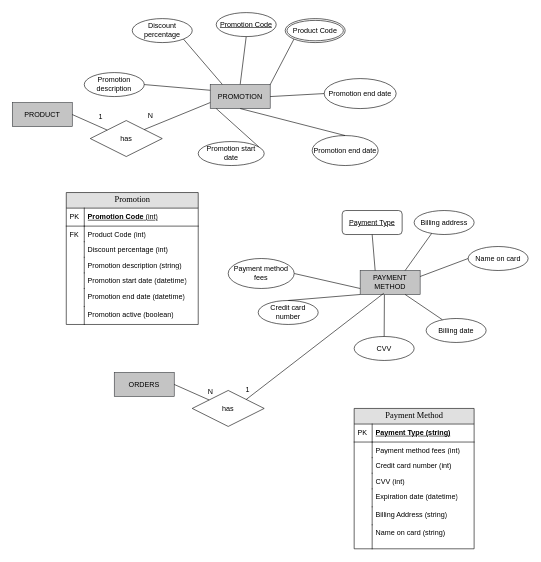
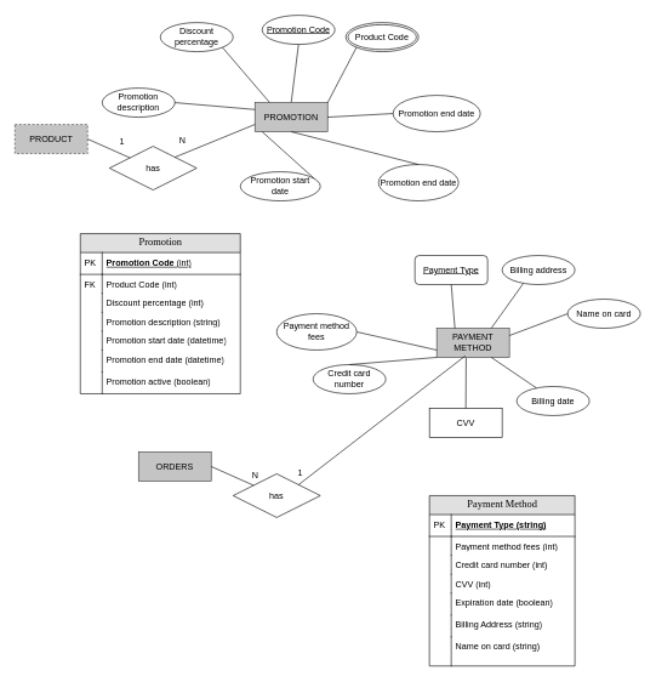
  <mxCell id="0" />
  <mxCell id="1" parent="0" />
  <mxCell id="2" value="PROMOTION" style="whiteSpace=wrap;html=1;align=center;fillColor=#C4C4C4;strokeColor=#36393d;" vertex="1" parent="1"><mxGeometry x="350" y="140" width="100" height="40" as="geometry" /></mxCell>
  <mxCell id="3" value="Promotion Code" style="ellipse;whiteSpace=wrap;html=1;align=center;fontStyle=4;" vertex="1" parent="1"><mxGeometry x="360" y="20" width="100" height="40" as="geometry" /></mxCell>
  <mxCell id="4" value="Promotion description" style="ellipse;whiteSpace=wrap;html=1;align=center;" vertex="1" parent="1"><mxGeometry x="140" y="120" width="100" height="40" as="geometry" /></mxCell>
  <mxCell id="5" value="Promotion start date" style="ellipse;whiteSpace=wrap;html=1;align=center;" vertex="1" parent="1"><mxGeometry x="330" y="235" width="110" height="40" as="geometry" /></mxCell>
  <mxCell id="6" value="Promotion end date" style="ellipse;whiteSpace=wrap;html=1;align=center;" vertex="1" parent="1"><mxGeometry x="520" y="225" width="110" height="50" as="geometry" /></mxCell>
  <mxCell id="7" value="Discount percentage" style="ellipse;whiteSpace=wrap;html=1;align=center;fontStyle=0;" vertex="1" parent="1"><mxGeometry x="220" y="30" width="100" height="40" as="geometry" /></mxCell>
  <mxCell id="8" value="" style="endArrow=none;html=1;rounded=0;entryX=0;entryY=1;entryDx=0;entryDy=0;" edge="1" parent="1" target="16"><mxGeometry relative="1" as="geometry"><mxPoint x="450" y="140" as="sourcePoint" /><mxPoint x="521" y="135" as="targetPoint" /></mxGeometry></mxCell>
  <mxCell id="9" value="" style="endArrow=none;html=1;rounded=0;entryX=0.5;entryY=0;entryDx=0;entryDy=0;exitX=0.5;exitY=1;exitDx=0;exitDy=0;" edge="1" parent="1" source="2" target="6"><mxGeometry relative="1" as="geometry"><mxPoint x="420" y="139.5" as="sourcePoint" /><mxPoint x="480" y="110" as="targetPoint" /></mxGeometry></mxCell>
  <mxCell id="10" value="" style="endArrow=none;html=1;rounded=0;entryX=0.5;entryY=1;entryDx=0;entryDy=0;" edge="1" parent="1" target="3"><mxGeometry relative="1" as="geometry"><mxPoint x="400" y="139.5" as="sourcePoint" /><mxPoint x="560" y="139.5" as="targetPoint" /></mxGeometry></mxCell>
  <mxCell id="11" value="" style="endArrow=none;html=1;rounded=0;exitX=1;exitY=1;exitDx=0;exitDy=0;" edge="1" parent="1" source="7"><mxGeometry relative="1" as="geometry"><mxPoint x="210" y="139.5" as="sourcePoint" /><mxPoint x="370" y="139.5" as="targetPoint" /></mxGeometry></mxCell>
  <mxCell id="12" value="" style="endArrow=none;html=1;rounded=0;exitX=1;exitY=0.5;exitDx=0;exitDy=0;" edge="1" parent="1" source="4"><mxGeometry relative="1" as="geometry"><mxPoint x="190" y="149.5" as="sourcePoint" /><mxPoint x="350" y="149.5" as="targetPoint" /></mxGeometry></mxCell>
  <mxCell id="13" value="" style="endArrow=none;html=1;rounded=0;exitX=0.92;exitY=0.225;exitDx=0;exitDy=0;exitPerimeter=0;" edge="1" parent="1" source="5"><mxGeometry relative="1" as="geometry"><mxPoint x="200" y="180" as="sourcePoint" /><mxPoint x="360" y="180" as="targetPoint" /></mxGeometry></mxCell>
  <mxCell id="14" value="PAYMENT METHOD" style="whiteSpace=wrap;html=1;align=center;fillColor=#C4C4C4;strokeColor=#36393d;" vertex="1" parent="1"><mxGeometry x="600" y="450" width="100" height="40" as="geometry" /></mxCell>
  <mxCell id="15" value="has" style="shape=rhombus;perimeter=rhombusPerimeter;whiteSpace=wrap;html=1;align=center;" vertex="1" parent="1"><mxGeometry x="150" y="200" width="120" height="60" as="geometry" /></mxCell>
  <mxCell id="16" value="Product Code" style="ellipse;shape=doubleEllipse;margin=3;whiteSpace=wrap;html=1;align=center;" vertex="1" parent="1"><mxGeometry x="475" y="30" width="100" height="40" as="geometry" /></mxCell>
  <mxCell id="17" value="" style="endArrow=none;html=1;rounded=0;exitX=1;exitY=0;exitDx=0;exitDy=0;entryX=0;entryY=0.75;entryDx=0;entryDy=0;" edge="1" parent="1" source="15" target="2"><mxGeometry relative="1" as="geometry"><mxPoint x="473" y="246" as="sourcePoint" /><mxPoint x="430" y="180" as="targetPoint" /></mxGeometry></mxCell>
  <mxCell id="18" value="&lt;u&gt;Payment Type&lt;/u&gt;" style="whiteSpace=wrap;html=1;align=center;rounded=1;" vertex="1" parent="1"><mxGeometry x="570" y="350" width="100" height="40" as="geometry" /></mxCell>
  <mxCell id="19" value="&lt;span&gt;Billing address&lt;/span&gt;" style="ellipse;whiteSpace=wrap;html=1;align=center;fontStyle=0" vertex="1" parent="1"><mxGeometry x="690" y="350" width="100" height="40" as="geometry" /></mxCell>
  <mxCell id="20" value="Name on card" style="ellipse;whiteSpace=wrap;html=1;align=center;fontStyle=0;" vertex="1" parent="1"><mxGeometry x="780" y="410" width="100" height="40" as="geometry" /></mxCell>
  <mxCell id="21" value="Billing date" style="ellipse;whiteSpace=wrap;html=1;align=center;fontStyle=0;" vertex="1" parent="1"><mxGeometry x="710" y="530" width="100" height="40" as="geometry" /></mxCell>
  <mxCell id="22" value="" style="endArrow=none;html=1;rounded=0;entryX=0.5;entryY=1;entryDx=0;entryDy=0;exitX=0.25;exitY=0;exitDx=0;exitDy=0;" edge="1" parent="1" source="14" target="18"><mxGeometry relative="1" as="geometry"><mxPoint x="570" y="310" as="sourcePoint" /><mxPoint x="740" y="309.5" as="targetPoint" /></mxGeometry></mxCell>
  <mxCell id="23" value="" style="endArrow=none;html=1;rounded=0;entryX=0.292;entryY=0.954;entryDx=0;entryDy=0;exitX=0.75;exitY=0;exitDx=0;exitDy=0;entryPerimeter=0;" edge="1" parent="1" source="14" target="19"><mxGeometry relative="1" as="geometry"><mxPoint x="620" y="309.5" as="sourcePoint" /><mxPoint x="780" y="309.5" as="targetPoint" /></mxGeometry></mxCell>
  <mxCell id="24" value="" style="endArrow=none;html=1;rounded=0;entryX=0;entryY=0.5;entryDx=0;entryDy=0;exitX=1;exitY=0.25;exitDx=0;exitDy=0;" edge="1" parent="1" source="14" target="20"><mxGeometry relative="1" as="geometry"><mxPoint x="630" y="329" as="sourcePoint" /><mxPoint x="790" y="329" as="targetPoint" /></mxGeometry></mxCell>
  <mxCell id="25" value="" style="endArrow=none;html=1;rounded=0;entryX=0.27;entryY=0.05;entryDx=0;entryDy=0;entryPerimeter=0;exitX=0.75;exitY=1;exitDx=0;exitDy=0;" edge="1" parent="1" source="14" target="21"><mxGeometry relative="1" as="geometry"><mxPoint x="590" y="350" as="sourcePoint" /><mxPoint x="750" y="350" as="targetPoint" /></mxGeometry></mxCell>
  <mxCell id="26" value="Promotion" style="swimlane;html=1;fontStyle=0;childLayout=stackLayout;horizontal=1;startSize=26;fillColor=#e0e0e0;horizontalStack=0;resizeParent=1;resizeLast=0;collapsible=1;marginBottom=0;swimlaneFillColor=#ffffff;align=center;rounded=0;shadow=0;comic=0;labelBackgroundColor=none;strokeWidth=1;fontFamily=Verdana;fontSize=14" vertex="1" parent="1"><mxGeometry x="110" y="320" width="220" height="220" as="geometry" /></mxCell>
  <mxCell id="27" value="Promotion Code&lt;span style=&quot;font-weight: normal;&quot;&gt;&amp;nbsp;(int)&lt;/span&gt;" style="shape=partialRectangle;top=0;left=0;right=0;bottom=1;html=1;align=left;verticalAlign=middle;fillColor=none;spacingLeft=34;spacingRight=4;whiteSpace=wrap;overflow=hidden;rotatable=0;points=[[0,0.5],[1,0.5]];portConstraint=eastwest;dropTarget=0;fontStyle=5;" vertex="1" parent="26"><mxGeometry y="26" width="220" height="30" as="geometry" /></mxCell>
  <mxCell id="28" value="PK" style="shape=partialRectangle;top=0;left=0;bottom=0;html=1;fillColor=none;align=left;verticalAlign=middle;spacingLeft=4;spacingRight=4;whiteSpace=wrap;overflow=hidden;rotatable=0;points=[];portConstraint=eastwest;part=1;" vertex="1" connectable="0" parent="27"><mxGeometry width="30" height="30" as="geometry" /></mxCell>
  <mxCell id="29" value="Product Code (int)" style="shape=partialRectangle;top=0;left=0;right=0;bottom=0;html=1;align=left;verticalAlign=top;fillColor=none;spacingLeft=34;spacingRight=4;whiteSpace=wrap;overflow=hidden;rotatable=0;points=[[0,0.5],[1,0.5]];portConstraint=eastwest;dropTarget=0;" vertex="1" parent="26"><mxGeometry y="56" width="220" height="26" as="geometry" /></mxCell>
  <mxCell id="30" value="FK" style="shape=partialRectangle;top=0;left=0;bottom=0;html=1;fillColor=none;align=left;verticalAlign=top;spacingLeft=4;spacingRight=4;whiteSpace=wrap;overflow=hidden;rotatable=0;points=[];portConstraint=eastwest;part=1;" vertex="1" connectable="0" parent="29"><mxGeometry width="30" height="26" as="geometry" /></mxCell>
  <mxCell id="31" value="Discount percentage (int)" style="shape=partialRectangle;top=0;left=0;right=0;bottom=0;html=1;align=left;verticalAlign=top;fillColor=none;spacingLeft=34;spacingRight=4;whiteSpace=wrap;overflow=hidden;rotatable=0;points=[[0,0.5],[1,0.5]];portConstraint=eastwest;dropTarget=0;" vertex="1" parent="26"><mxGeometry y="82" width="220" height="26" as="geometry" /></mxCell>
  <mxCell id="32" value="" style="shape=partialRectangle;top=0;left=0;bottom=0;html=1;fillColor=none;align=left;verticalAlign=top;spacingLeft=4;spacingRight=4;whiteSpace=wrap;overflow=hidden;rotatable=0;points=[];portConstraint=eastwest;part=1;" vertex="1" connectable="0" parent="31"><mxGeometry width="30" height="26" as="geometry" /></mxCell>
  <mxCell id="33" value="Promotion description (string)" style="shape=partialRectangle;top=0;left=0;right=0;bottom=0;html=1;align=left;verticalAlign=top;fillColor=none;spacingLeft=34;spacingRight=4;whiteSpace=wrap;overflow=hidden;rotatable=0;points=[[0,0.5],[1,0.5]];portConstraint=eastwest;dropTarget=0;" vertex="1" parent="26"><mxGeometry y="108" width="220" height="26" as="geometry" /></mxCell>
  <mxCell id="34" value="" style="shape=partialRectangle;top=0;left=0;bottom=0;html=1;fillColor=none;align=left;verticalAlign=top;spacingLeft=4;spacingRight=4;whiteSpace=wrap;overflow=hidden;rotatable=0;points=[];portConstraint=eastwest;part=1;" vertex="1" connectable="0" parent="33"><mxGeometry width="30" height="26" as="geometry" /></mxCell>
  <mxCell id="35" value="Promotion start date (datetime)" style="shape=partialRectangle;top=0;left=0;right=0;bottom=0;html=1;align=left;verticalAlign=top;fillColor=none;spacingLeft=34;spacingRight=4;whiteSpace=wrap;overflow=hidden;rotatable=0;points=[[0,0.5],[1,0.5]];portConstraint=eastwest;dropTarget=0;" vertex="1" parent="26"><mxGeometry y="134" width="220" height="26" as="geometry" /></mxCell>
  <mxCell id="36" value="" style="shape=partialRectangle;top=0;left=0;bottom=0;html=1;fillColor=none;align=left;verticalAlign=top;spacingLeft=4;spacingRight=4;whiteSpace=wrap;overflow=hidden;rotatable=0;points=[];portConstraint=eastwest;part=1;" vertex="1" connectable="0" parent="35"><mxGeometry width="30" height="26" as="geometry" /></mxCell>
  <mxCell id="37" value="Promotion end date (datetime)" style="shape=partialRectangle;top=0;left=0;right=0;bottom=0;html=1;align=left;verticalAlign=top;fillColor=none;spacingLeft=34;spacingRight=4;whiteSpace=wrap;overflow=hidden;rotatable=0;points=[[0,0.5],[1,0.5]];portConstraint=eastwest;dropTarget=0;" vertex="1" parent="26"><mxGeometry y="160" width="220" height="30" as="geometry" /></mxCell>
  <mxCell id="38" value="" style="shape=partialRectangle;top=0;left=0;bottom=0;html=1;fillColor=none;align=left;verticalAlign=top;spacingLeft=4;spacingRight=4;whiteSpace=wrap;overflow=hidden;rotatable=0;points=[];portConstraint=eastwest;part=1;" vertex="1" connectable="0" parent="37"><mxGeometry width="30" height="30.0" as="geometry" /></mxCell>
  <mxCell id="39" value="Promotion active (boolean)" style="shape=partialRectangle;top=0;left=0;right=0;bottom=0;html=1;align=left;verticalAlign=top;fillColor=none;spacingLeft=34;spacingRight=4;whiteSpace=wrap;overflow=hidden;rotatable=0;points=[[0,0.5],[1,0.5]];portConstraint=eastwest;dropTarget=0;" vertex="1" parent="26"><mxGeometry y="190" width="220" height="30" as="geometry" /></mxCell>
  <mxCell id="40" value="" style="shape=partialRectangle;top=0;left=0;bottom=0;html=1;fillColor=none;align=left;verticalAlign=top;spacingLeft=4;spacingRight=4;whiteSpace=wrap;overflow=hidden;rotatable=0;points=[];portConstraint=eastwest;part=1;" vertex="1" connectable="0" parent="39"><mxGeometry width="30" height="30.0" as="geometry" /></mxCell>
  <mxCell id="41" value="" style="endArrow=none;html=1;rounded=0;exitX=1;exitY=0.5;exitDx=0;exitDy=0;entryX=0;entryY=0.75;entryDx=0;entryDy=0;" edge="1" parent="1" source="44" target="14"><mxGeometry relative="1" as="geometry"><mxPoint x="232" y="209" as="sourcePoint" /><mxPoint x="290" y="180" as="targetPoint" /></mxGeometry></mxCell>
  <mxCell id="42" value="Credit card number" style="ellipse;whiteSpace=wrap;html=1;align=center;fontStyle=0;" vertex="1" parent="1"><mxGeometry x="430" y="500" width="100" height="40" as="geometry" /></mxCell>
  <mxCell id="43" value="" style="endArrow=none;html=1;rounded=0;entryX=0.5;entryY=0;entryDx=0;entryDy=0;exitX=0;exitY=1;exitDx=0;exitDy=0;" edge="1" parent="1" source="14" target="42"><mxGeometry relative="1" as="geometry"><mxPoint x="563" y="350" as="sourcePoint" /><mxPoint x="640" y="402" as="targetPoint" /></mxGeometry></mxCell>
  <mxCell id="44" value="Payment method fees" style="ellipse;whiteSpace=wrap;html=1;align=center;fontStyle=0;" vertex="1" parent="1"><mxGeometry x="380" y="430" width="110" height="50" as="geometry" /></mxCell>
- <mxCell id="45" value="CVV" style="ellipse;whiteSpace=wrap;html=1;align=center;fontStyle=0;" vertex="1" parent="1"><mxGeometry x="590" y="560" width="100" height="40" as="geometry" /></mxCell>
+ <mxCell id="45" value="CVV" style="whiteSpace=wrap;html=1;align=center;fontStyle=0;rounded=0;" vertex="1" parent="1"><mxGeometry x="590" y="560" width="100" height="40" as="geometry" /></mxCell>
  <mxCell id="46" value="" style="endArrow=none;html=1;rounded=0;entryX=0.5;entryY=0;entryDx=0;entryDy=0;exitX=0.404;exitY=1.013;exitDx=0;exitDy=0;exitPerimeter=0;" edge="1" parent="1" source="14" target="45"><mxGeometry relative="1" as="geometry"><mxPoint x="580" y="350" as="sourcePoint" /><mxPoint x="530" y="430" as="targetPoint" /></mxGeometry></mxCell>
  <mxCell id="47" value="Promotion end date" style="ellipse;whiteSpace=wrap;html=1;align=center;" vertex="1" parent="1"><mxGeometry x="540" y="130" width="120" height="50" as="geometry" /></mxCell>
  <mxCell id="48" value="" style="endArrow=none;html=1;rounded=0;entryX=0;entryY=0.5;entryDx=0;entryDy=0;exitX=1;exitY=0.5;exitDx=0;exitDy=0;" edge="1" parent="1" source="2" target="47"><mxGeometry relative="1" as="geometry"><mxPoint x="495" y="150" as="sourcePoint" /><mxPoint x="490" y="210" as="targetPoint" /></mxGeometry></mxCell>
- <mxCell id="49" value="PRODUCT" style="whiteSpace=wrap;html=1;align=center;fillColor=#C4C4C4;strokeColor=#36393d;" vertex="1" parent="1"><mxGeometry x="20" y="170" width="100" height="40" as="geometry" /></mxCell>
+ <mxCell id="49" value="PRODUCT" style="whiteSpace=wrap;html=1;align=center;fillColor=#C4C4C4;strokeColor=#36393d;dashed=1;" vertex="1" parent="1"><mxGeometry x="20" y="170" width="100" height="40" as="geometry" /></mxCell>
  <mxCell id="50" value="" style="endArrow=none;html=1;rounded=0;exitX=1;exitY=0.5;exitDx=0;exitDy=0;" edge="1" parent="1" source="49" target="15"><mxGeometry relative="1" as="geometry"><mxPoint x="150" y="205" as="sourcePoint" /><mxPoint x="260" y="160" as="targetPoint" /></mxGeometry></mxCell>
  <mxCell id="51" value="1" style="resizable=0;html=1;whiteSpace=wrap;align=right;verticalAlign=bottom;" connectable="0" vertex="1" parent="1"><mxGeometry x="425.042" y="275.005" as="geometry"><mxPoint x="-253" y="-73" as="offset" /></mxGeometry></mxCell>
  <mxCell id="52" value="N" style="resizable=0;html=1;whiteSpace=wrap;align=right;verticalAlign=bottom;" connectable="0" vertex="1" parent="1"><mxGeometry x="400.002" y="240.005" as="geometry"><mxPoint x="-144" y="-39" as="offset" /></mxGeometry></mxCell>
  <mxCell id="53" value="Payment Method" style="swimlane;html=1;fontStyle=0;childLayout=stackLayout;horizontal=1;startSize=26;fillColor=#e0e0e0;horizontalStack=0;resizeParent=1;resizeLast=0;collapsible=1;marginBottom=0;swimlaneFillColor=#ffffff;align=center;rounded=0;shadow=0;comic=0;labelBackgroundColor=none;strokeWidth=1;fontFamily=Verdana;fontSize=14" vertex="1" parent="1"><mxGeometry x="590" y="680" width="200" height="234" as="geometry" /></mxCell>
  <mxCell id="54" value="Payment Type (string)" style="shape=partialRectangle;top=0;left=0;right=0;bottom=1;html=1;align=left;verticalAlign=middle;fillColor=none;spacingLeft=34;spacingRight=4;whiteSpace=wrap;overflow=hidden;rotatable=0;points=[[0,0.5],[1,0.5]];portConstraint=eastwest;dropTarget=0;fontStyle=5;" vertex="1" parent="53"><mxGeometry y="26" width="200" height="30" as="geometry" /></mxCell>
  <mxCell id="55" value="PK" style="shape=partialRectangle;top=0;left=0;bottom=0;html=1;fillColor=none;align=left;verticalAlign=middle;spacingLeft=4;spacingRight=4;whiteSpace=wrap;overflow=hidden;rotatable=0;points=[];portConstraint=eastwest;part=1;" vertex="1" connectable="0" parent="54"><mxGeometry width="30" height="30" as="geometry" /></mxCell>
  <mxCell id="56" value="Payment method fees (int)" style="shape=partialRectangle;top=0;left=0;right=0;bottom=0;html=1;align=left;verticalAlign=top;fillColor=none;spacingLeft=34;spacingRight=4;whiteSpace=wrap;overflow=hidden;rotatable=0;points=[[0,0.5],[1,0.5]];portConstraint=eastwest;dropTarget=0;" vertex="1" parent="53"><mxGeometry y="56" width="200" height="26" as="geometry" /></mxCell>
  <mxCell id="57" value="" style="shape=partialRectangle;top=0;left=0;bottom=0;html=1;fillColor=none;align=left;verticalAlign=top;spacingLeft=4;spacingRight=4;whiteSpace=wrap;overflow=hidden;rotatable=0;points=[];portConstraint=eastwest;part=1;" vertex="1" connectable="0" parent="56"><mxGeometry width="30" height="26" as="geometry" /></mxCell>
  <mxCell id="58" value="Credit card number (int)" style="shape=partialRectangle;top=0;left=0;right=0;bottom=0;html=1;align=left;verticalAlign=top;fillColor=none;spacingLeft=34;spacingRight=4;whiteSpace=wrap;overflow=hidden;rotatable=0;points=[[0,0.5],[1,0.5]];portConstraint=eastwest;dropTarget=0;" vertex="1" parent="53"><mxGeometry y="82" width="200" height="26" as="geometry" /></mxCell>
  <mxCell id="59" value="" style="shape=partialRectangle;top=0;left=0;bottom=0;html=1;fillColor=none;align=left;verticalAlign=top;spacingLeft=4;spacingRight=4;whiteSpace=wrap;overflow=hidden;rotatable=0;points=[];portConstraint=eastwest;part=1;" vertex="1" connectable="0" parent="58"><mxGeometry width="30" height="26" as="geometry" /></mxCell>
  <mxCell id="60" value="CVV (int)" style="shape=partialRectangle;top=0;left=0;right=0;bottom=0;html=1;align=left;verticalAlign=top;fillColor=none;spacingLeft=34;spacingRight=4;whiteSpace=wrap;overflow=hidden;rotatable=0;points=[[0,0.5],[1,0.5]];portConstraint=eastwest;dropTarget=0;" vertex="1" parent="53"><mxGeometry y="108" width="200" height="26" as="geometry" /></mxCell>
  <mxCell id="61" value="" style="shape=partialRectangle;top=0;left=0;bottom=0;html=1;fillColor=none;align=left;verticalAlign=top;spacingLeft=4;spacingRight=4;whiteSpace=wrap;overflow=hidden;rotatable=0;points=[];portConstraint=eastwest;part=1;" vertex="1" connectable="0" parent="60"><mxGeometry width="30" height="26" as="geometry" /></mxCell>
- <mxCell id="62" value="Expiration date (datetime)" style="shape=partialRectangle;top=0;left=0;right=0;bottom=0;html=1;align=left;verticalAlign=top;fillColor=none;spacingLeft=34;spacingRight=4;whiteSpace=wrap;overflow=hidden;rotatable=0;points=[[0,0.5],[1,0.5]];portConstraint=eastwest;dropTarget=0;" vertex="1" parent="53"><mxGeometry y="134" width="200" height="30" as="geometry" /></mxCell>
+ <mxCell id="62" value="Expiration date (boolean)" style="shape=partialRectangle;top=0;left=0;right=0;bottom=0;html=1;align=left;verticalAlign=top;fillColor=none;spacingLeft=34;spacingRight=4;whiteSpace=wrap;overflow=hidden;rotatable=0;points=[[0,0.5],[1,0.5]];portConstraint=eastwest;dropTarget=0;" vertex="1" parent="53"><mxGeometry y="134" width="200" height="30" as="geometry" /></mxCell>
  <mxCell id="63" value="" style="shape=partialRectangle;top=0;left=0;bottom=0;html=1;fillColor=none;align=left;verticalAlign=top;spacingLeft=4;spacingRight=4;whiteSpace=wrap;overflow=hidden;rotatable=0;points=[];portConstraint=eastwest;part=1;" vertex="1" connectable="0" parent="62"><mxGeometry width="30" height="30.0" as="geometry" /></mxCell>
  <mxCell id="64" value="Billing Address (string)" style="shape=partialRectangle;top=0;left=0;right=0;bottom=0;html=1;align=left;verticalAlign=top;fillColor=none;spacingLeft=34;spacingRight=4;whiteSpace=wrap;overflow=hidden;rotatable=0;points=[[0,0.5],[1,0.5]];portConstraint=eastwest;dropTarget=0;" vertex="1" parent="53"><mxGeometry y="164" width="200" height="30" as="geometry" /></mxCell>
  <mxCell id="65" value="" style="shape=partialRectangle;top=0;left=0;bottom=0;html=1;fillColor=none;align=left;verticalAlign=top;spacingLeft=4;spacingRight=4;whiteSpace=wrap;overflow=hidden;rotatable=0;points=[];portConstraint=eastwest;part=1;" vertex="1" connectable="0" parent="64"><mxGeometry width="30" height="30.0" as="geometry" /></mxCell>
  <mxCell id="66" value="Name on card (string)" style="shape=partialRectangle;top=0;left=0;right=0;bottom=0;html=1;align=left;verticalAlign=top;fillColor=none;spacingLeft=34;spacingRight=4;whiteSpace=wrap;overflow=hidden;rotatable=0;points=[[0,0.5],[1,0.5]];portConstraint=eastwest;dropTarget=0;" vertex="1" parent="53"><mxGeometry y="194" width="200" height="40" as="geometry" /></mxCell>
  <mxCell id="67" value="" style="shape=partialRectangle;top=0;left=0;bottom=0;html=1;fillColor=none;align=left;verticalAlign=top;spacingLeft=4;spacingRight=4;whiteSpace=wrap;overflow=hidden;rotatable=0;points=[];portConstraint=eastwest;part=1;" vertex="1" connectable="0" parent="66"><mxGeometry width="30" height="40" as="geometry" /></mxCell>
  <mxCell id="68" value="has" style="shape=rhombus;perimeter=rhombusPerimeter;whiteSpace=wrap;html=1;align=center;" vertex="1" parent="1"><mxGeometry x="320" y="650" width="120" height="60" as="geometry" /></mxCell>
  <mxCell id="69" value="" style="endArrow=none;html=1;rounded=0;exitX=1;exitY=0;exitDx=0;exitDy=0;entryX=0.393;entryY=0.949;entryDx=0;entryDy=0;entryPerimeter=0;" edge="1" parent="1" source="68" target="14"><mxGeometry relative="1" as="geometry"><mxPoint x="643" y="696" as="sourcePoint" /><mxPoint x="520" y="620" as="targetPoint" /></mxGeometry></mxCell>
  <mxCell id="70" value="ORDERS" style="whiteSpace=wrap;html=1;align=center;fillColor=#C4C4C4;strokeColor=#36393d;" vertex="1" parent="1"><mxGeometry x="190" y="620" width="100" height="40" as="geometry" /></mxCell>
  <mxCell id="71" value="" style="endArrow=none;html=1;rounded=0;exitX=1;exitY=0.5;exitDx=0;exitDy=0;" edge="1" parent="1" source="70" target="68"><mxGeometry relative="1" as="geometry"><mxPoint x="320" y="655" as="sourcePoint" /><mxPoint x="430" y="610" as="targetPoint" /></mxGeometry></mxCell>
  <mxCell id="72" value="1" style="resizable=0;html=1;whiteSpace=wrap;align=right;verticalAlign=bottom;" connectable="0" vertex="1" parent="1"><mxGeometry x="670.002" y="730.005" as="geometry"><mxPoint x="-253" y="-73" as="offset" /></mxGeometry></mxCell>
  <mxCell id="73" value="N" style="resizable=0;html=1;whiteSpace=wrap;align=right;verticalAlign=bottom;" connectable="0" vertex="1" parent="1"><mxGeometry x="500.002" y="700.005" as="geometry"><mxPoint x="-144" y="-39" as="offset" /></mxGeometry></mxCell>
